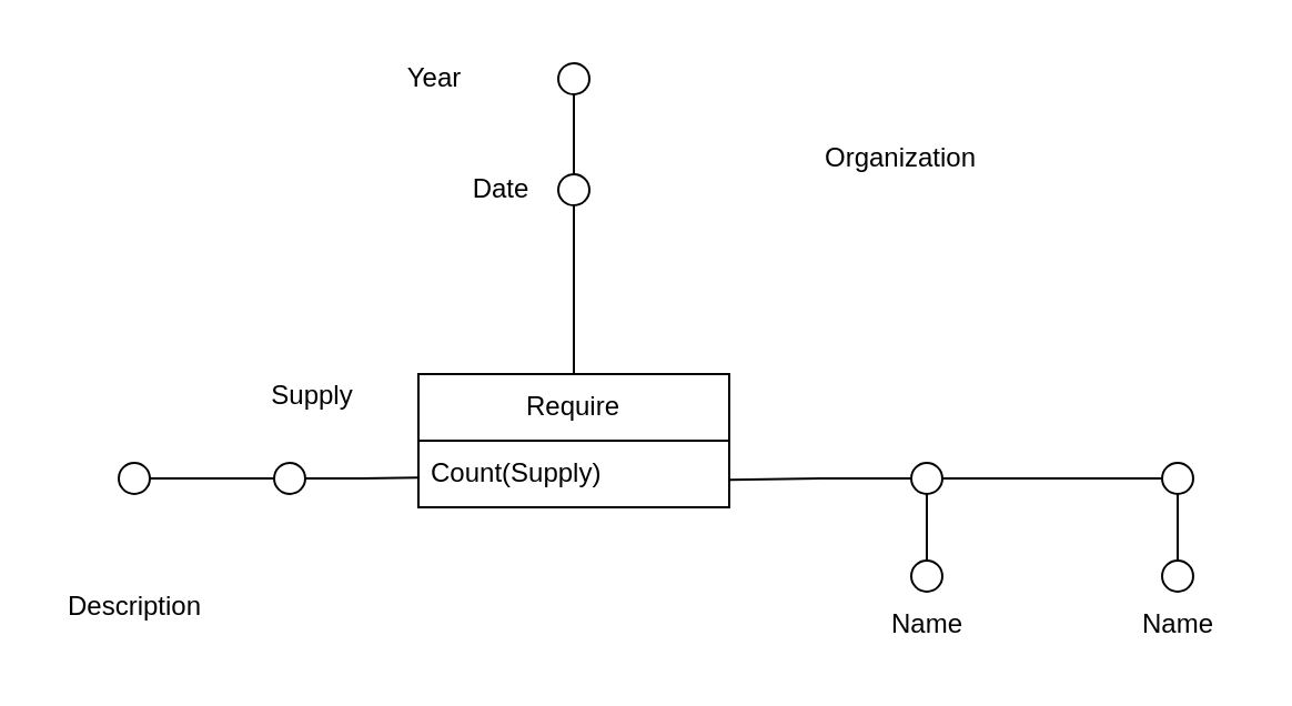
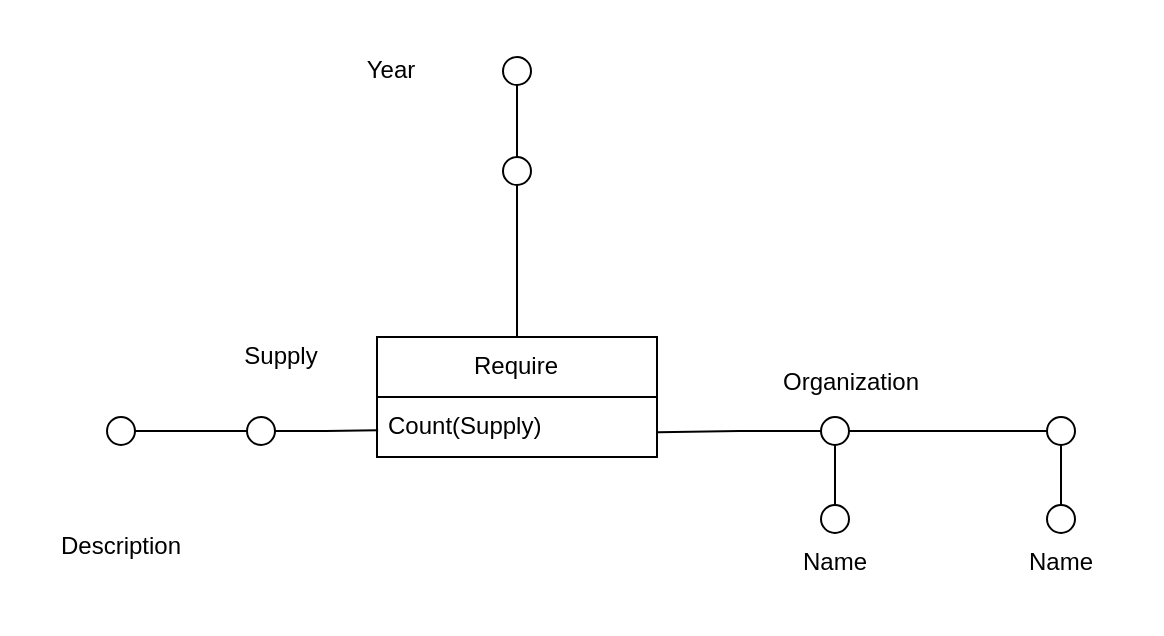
  <mxCell id="0" />
  <mxCell id="1" parent="0" />
  <mxCell id="2" value="" style="edgeStyle=orthogonalEdgeStyle;rounded=0;orthogonalLoop=1;jettySize=auto;html=1;entryX=0.004;entryY=0.554;entryDx=0;entryDy=0;entryPerimeter=0;endArrow=none;startFill=0;" edge="1" parent="1" source="3" target="20"><mxGeometry relative="1" as="geometry" /></mxCell>
  <mxCell id="3" value="" style="ellipse;whiteSpace=wrap;html=1;aspect=fixed;fillColor=#FFFFFF;" vertex="1" parent="1"><mxGeometry x="123" y="208" width="14" height="14" as="geometry" /></mxCell>
  <mxCell id="4" value="&lt;div&gt;&lt;span style=&quot;background-color: transparent; color: light-dark(rgb(0, 0, 0), rgb(255, 255, 255)); text-wrap-mode: wrap;&quot;&gt;Supply&lt;/span&gt;&lt;/div&gt;" style="text;html=1;align=center;verticalAlign=middle;resizable=0;points=[];autosize=1;strokeColor=none;fillColor=none;" vertex="1" parent="1"><mxGeometry x="110" y="163" width="60" height="30" as="geometry" /></mxCell>
  <mxCell id="5" value="" style="edgeStyle=orthogonalEdgeStyle;rounded=0;orthogonalLoop=1;jettySize=auto;html=1;endArrow=none;startFill=0;" edge="1" parent="1" source="6" target="3"><mxGeometry relative="1" as="geometry" /></mxCell>
  <mxCell id="6" value="" style="ellipse;whiteSpace=wrap;html=1;aspect=fixed;fillColor=#FFFFFF;" vertex="1" parent="1"><mxGeometry x="53" y="208" width="14" height="14" as="geometry" /></mxCell>
  <mxCell id="7" value="Description" style="text;html=1;align=center;verticalAlign=middle;resizable=0;points=[];autosize=1;strokeColor=none;fillColor=none;" vertex="1" parent="1"><mxGeometry x="20" y="258" width="80" height="30" as="geometry" /></mxCell>
  <mxCell id="8" style="edgeStyle=orthogonalEdgeStyle;rounded=0;orthogonalLoop=1;jettySize=auto;html=1;exitX=1;exitY=0.5;exitDx=0;exitDy=0;entryX=0;entryY=0.5;entryDx=0;entryDy=0;endArrow=none;startFill=0;endFill=1;" edge="1" parent="1" source="9" target="12"><mxGeometry relative="1" as="geometry" /></mxCell>
  <mxCell id="9" value="" style="ellipse;whiteSpace=wrap;html=1;aspect=fixed;fillColor=#FFFFFF;" vertex="1" parent="1"><mxGeometry x="410" y="208" width="14" height="14" as="geometry" /></mxCell>
- <mxCell id="10" value="Organization" style="text;html=1;align=center;verticalAlign=middle;resizable=0;points=[];autosize=1;strokeColor=none;fillColor=none;" vertex="1" parent="1"><mxGeometry x="360" y="56" width="90" height="30" as="geometry" /></mxCell>
+ <mxCell id="10" value="Organization" style="text;html=1;align=center;verticalAlign=middle;resizable=0;points=[];autosize=1;strokeColor=none;fillColor=none;" vertex="1" parent="1"><mxGeometry x="380" y="176" width="90" height="30" as="geometry" /></mxCell>
  <mxCell id="11" style="edgeStyle=orthogonalEdgeStyle;rounded=0;orthogonalLoop=1;jettySize=auto;html=1;exitX=0.5;exitY=1;exitDx=0;exitDy=0;entryX=0.5;entryY=0;entryDx=0;entryDy=0;endArrow=none;startFill=0;" edge="1" parent="1" source="12" target="16"><mxGeometry relative="1" as="geometry" /></mxCell>
  <mxCell id="12" value="" style="ellipse;whiteSpace=wrap;html=1;aspect=fixed;fillColor=#FFFFFF;" vertex="1" parent="1"><mxGeometry x="523" y="208" width="14" height="14" as="geometry" /></mxCell>
  <mxCell id="13" style="edgeStyle=orthogonalEdgeStyle;rounded=0;orthogonalLoop=1;jettySize=auto;html=1;exitX=0.5;exitY=0;exitDx=0;exitDy=0;entryX=0.5;entryY=1;entryDx=0;entryDy=0;endArrow=none;startFill=0;" edge="1" parent="1" source="14" target="9"><mxGeometry relative="1" as="geometry" /></mxCell>
  <mxCell id="14" value="" style="ellipse;whiteSpace=wrap;html=1;aspect=fixed;fillColor=#FFFFFF;" vertex="1" parent="1"><mxGeometry x="410" y="252" width="14" height="14" as="geometry" /></mxCell>
  <mxCell id="15" value="Name" style="text;html=1;align=center;verticalAlign=middle;resizable=0;points=[];autosize=1;strokeColor=none;fillColor=none;" vertex="1" parent="1"><mxGeometry x="387" y="266" width="60" height="30" as="geometry" /></mxCell>
  <mxCell id="16" value="" style="ellipse;whiteSpace=wrap;html=1;aspect=fixed;fillColor=#FFFFFF;" vertex="1" parent="1"><mxGeometry x="523" y="252" width="14" height="14" as="geometry" /></mxCell>
  <mxCell id="17" value="Name" style="text;html=1;align=center;verticalAlign=middle;resizable=0;points=[];autosize=1;strokeColor=none;fillColor=none;" vertex="1" parent="1"><mxGeometry x="500" y="266" width="60" height="30" as="geometry" /></mxCell>
  <mxCell id="18" style="edgeStyle=orthogonalEdgeStyle;rounded=0;orthogonalLoop=1;jettySize=auto;html=1;exitX=0.5;exitY=0;exitDx=0;exitDy=0;entryX=0.5;entryY=1;entryDx=0;entryDy=0;endArrow=none;startFill=0;" edge="1" parent="1" source="19" target="23"><mxGeometry relative="1" as="geometry" /></mxCell>
  <mxCell id="19" value="Require" style="swimlane;fontStyle=0;childLayout=stackLayout;horizontal=1;startSize=30;horizontalStack=0;resizeParent=1;resizeParentMax=0;resizeLast=0;collapsible=1;marginBottom=0;whiteSpace=wrap;html=1;" vertex="1" parent="1"><mxGeometry x="188" y="168" width="140" height="60" as="geometry" /></mxCell>
  <mxCell id="20" value="Count(Supply)" style="text;strokeColor=none;fillColor=none;align=left;verticalAlign=middle;spacingLeft=4;spacingRight=4;overflow=hidden;points=[[0,0.5],[1,0.5]];portConstraint=eastwest;rotatable=0;whiteSpace=wrap;html=1;" vertex="1" parent="19"><mxGeometry y="30" width="140" height="30" as="geometry" /></mxCell>
  <mxCell id="21" style="edgeStyle=orthogonalEdgeStyle;rounded=0;orthogonalLoop=1;jettySize=auto;html=1;exitX=0;exitY=0.5;exitDx=0;exitDy=0;entryX=1.003;entryY=0.586;entryDx=0;entryDy=0;entryPerimeter=0;endArrow=none;startFill=0;" edge="1" parent="1" source="9" target="20"><mxGeometry relative="1" as="geometry" /></mxCell>
  <mxCell id="22" style="edgeStyle=orthogonalEdgeStyle;rounded=0;orthogonalLoop=1;jettySize=auto;html=1;exitX=0.5;exitY=0;exitDx=0;exitDy=0;entryX=0.5;entryY=1;entryDx=0;entryDy=0;endArrow=none;startFill=0;" edge="1" parent="1" source="23" target="24"><mxGeometry relative="1" as="geometry" /></mxCell>
  <mxCell id="23" value="" style="ellipse;whiteSpace=wrap;html=1;aspect=fixed;fillColor=#FFFFFF;" vertex="1" parent="1"><mxGeometry x="251" y="78" width="14" height="14" as="geometry" /></mxCell>
  <mxCell id="24" value="" style="ellipse;whiteSpace=wrap;html=1;aspect=fixed;fillColor=#FFFFFF;" vertex="1" parent="1"><mxGeometry x="251" y="28" width="14" height="14" as="geometry" /></mxCell>
- <mxCell id="25" value="Date" style="text;html=1;align=center;verticalAlign=middle;resizable=0;points=[];autosize=1;strokeColor=none;fillColor=none;" vertex="1" parent="1"><mxGeometry x="200" y="70" width="50" height="30" as="geometry" /></mxCell>
  <mxCell id="26" value="Year" style="text;html=1;align=center;verticalAlign=middle;resizable=0;points=[];autosize=1;strokeColor=none;fillColor=none;" vertex="1" parent="1"><mxGeometry x="170" y="20" width="50" height="30" as="geometry" /></mxCell>
